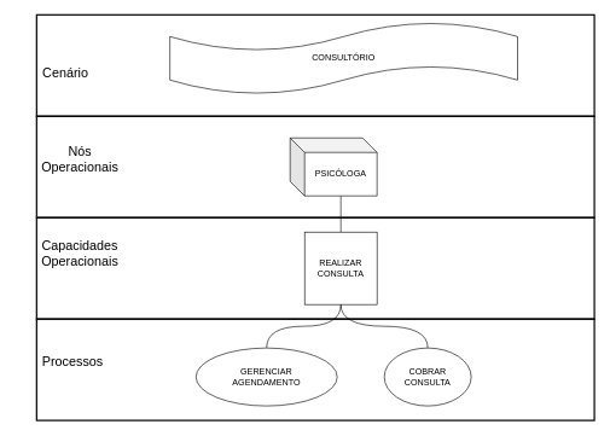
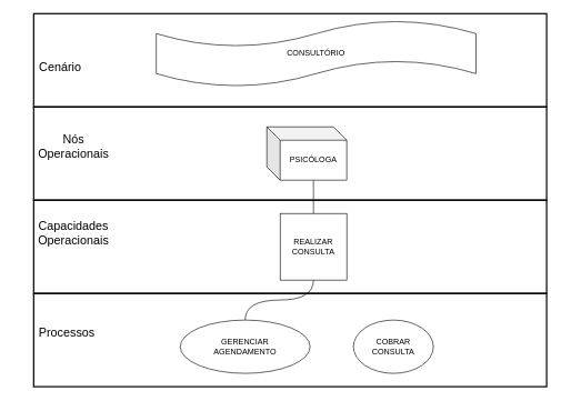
  <mxCell id="0" />
  <mxCell id="1" parent="0" />
  <mxCell id="2" value="" style="rounded=0;whiteSpace=wrap;html=1;strokeWidth=2;fillColor=none;" parent="1" vertex="1"><mxGeometry x="50" y="160" width="770" height="140" as="geometry" /></mxCell>
  <mxCell id="3" value="" style="rounded=0;whiteSpace=wrap;html=1;strokeWidth=2;fillColor=none;" parent="1" vertex="1"><mxGeometry x="50" y="440" width="770" height="140" as="geometry" /></mxCell>
  <mxCell id="4" value="" style="rounded=0;whiteSpace=wrap;html=1;strokeWidth=2;fillColor=none;" parent="1" vertex="1"><mxGeometry x="50" y="300" width="770" height="140" as="geometry" /></mxCell>
  <mxCell id="5" value="" style="rounded=0;whiteSpace=wrap;html=1;strokeWidth=2;fillColor=none;" parent="1" vertex="1"><mxGeometry x="50" y="20" width="770" height="140" as="geometry" /></mxCell>
  <mxCell id="6" style="edgeStyle=orthogonalEdgeStyle;curved=1;rounded=0;orthogonalLoop=1;jettySize=auto;html=1;exitX=0;exitY=0;exitDx=70;exitDy=80;exitPerimeter=0;entryX=0.5;entryY=0;entryDx=0;entryDy=0;endArrow=none;endFill=0;" parent="1" source="7" target="14" edge="1"><mxGeometry relative="1" as="geometry" /></mxCell>
  <mxCell id="7" value="PSICÓLOGA" style="shape=cube;whiteSpace=wrap;html=1;boundedLbl=1;backgroundOutline=1;darkOpacity=0.05;darkOpacity2=0.1;" parent="1" vertex="1"><mxGeometry x="400" y="190" width="120" height="80" as="geometry" /></mxCell>
  <mxCell id="8" value="CONSULTÓRIO" style="shape=tape;whiteSpace=wrap;html=1;" parent="1" vertex="1"><mxGeometry x="234" y="30" width="480" height="100" as="geometry" /></mxCell>
  <mxCell id="9" value="&lt;font style=&quot;vertical-align: inherit&quot;&gt;&lt;font style=&quot;vertical-align: inherit ; font-size: 18px&quot;&gt;Cenário&lt;/font&gt;&lt;/font&gt;" style="text;html=1;strokeColor=none;fillColor=none;align=center;verticalAlign=middle;whiteSpace=wrap;rounded=0;" parent="1" vertex="1"><mxGeometry x="70" y="90" width="40" height="20" as="geometry" /></mxCell>
  <mxCell id="10" value="&lt;font style=&quot;vertical-align: inherit&quot;&gt;&lt;font style=&quot;vertical-align: inherit&quot;&gt;&lt;font style=&quot;vertical-align: inherit&quot;&gt;&lt;font style=&quot;vertical-align: inherit ; font-size: 18px&quot;&gt;Nós Operacionais&lt;/font&gt;&lt;/font&gt;&lt;/font&gt;&lt;/font&gt;" style="text;html=1;strokeColor=none;fillColor=none;align=center;verticalAlign=middle;whiteSpace=wrap;rounded=0;" parent="1" vertex="1"><mxGeometry x="50" y="210" width="120" height="20" as="geometry" /></mxCell>
  <mxCell id="11" value="&lt;font style=&quot;vertical-align: inherit&quot;&gt;&lt;font style=&quot;vertical-align: inherit&quot;&gt;&lt;font style=&quot;vertical-align: inherit&quot;&gt;&lt;font style=&quot;vertical-align: inherit&quot;&gt;&lt;font style=&quot;vertical-align: inherit&quot;&gt;&lt;font style=&quot;vertical-align: inherit ; font-size: 18px&quot;&gt;Capacidades Operacionais&lt;/font&gt;&lt;/font&gt;&lt;/font&gt;&lt;/font&gt;&lt;/font&gt;&lt;/font&gt;" style="text;html=1;strokeColor=none;fillColor=none;align=center;verticalAlign=middle;whiteSpace=wrap;rounded=0;" parent="1" vertex="1"><mxGeometry x="30" y="340" width="160" height="20" as="geometry" /></mxCell>
  <mxCell id="12" style="edgeStyle=orthogonalEdgeStyle;rounded=0;orthogonalLoop=1;jettySize=auto;html=1;exitX=0.5;exitY=1;exitDx=0;exitDy=0;endArrow=none;endFill=0;curved=1;" parent="1" source="14" target="17" edge="1"><mxGeometry relative="1" as="geometry" /></mxCell>
- <mxCell id="13" style="edgeStyle=orthogonalEdgeStyle;curved=1;rounded=0;orthogonalLoop=1;jettySize=auto;html=1;exitX=0.5;exitY=1;exitDx=0;exitDy=0;entryX=0.5;entryY=0;entryDx=0;entryDy=0;endArrow=none;endFill=0;" parent="1" source="14" target="18" edge="1"><mxGeometry relative="1" as="geometry" /></mxCell>
  <mxCell id="14" value="&lt;font style=&quot;vertical-align: inherit&quot;&gt;&lt;font style=&quot;vertical-align: inherit&quot;&gt;REALIZAR CONSULTA&lt;/font&gt;&lt;/font&gt;" style="whiteSpace=wrap;html=1;aspect=fixed;" parent="1" vertex="1"><mxGeometry x="420" y="320" width="100" height="100" as="geometry" /></mxCell>
  <mxCell id="15" value="" style="curved=1;endArrow=none;html=1;entryX=0.758;entryY=0.997;entryDx=0;entryDy=0;entryPerimeter=0;exitX=0.5;exitY=0;exitDx=0;exitDy=0;strokeColor=none;endFill=0;" parent="1" source="14" target="7" edge="1"><mxGeometry width="50" height="50" relative="1" as="geometry"><mxPoint x="440" y="350" as="sourcePoint" /><mxPoint x="490" y="300" as="targetPoint" /><Array as="points"><mxPoint x="440" y="300" /></Array></mxGeometry></mxCell>
  <mxCell id="16" value="&lt;span style=&quot;font-size: 18px&quot;&gt;Processos&lt;/span&gt;" style="text;html=1;strokeColor=none;fillColor=none;align=center;verticalAlign=middle;whiteSpace=wrap;rounded=0;" parent="1" vertex="1"><mxGeometry x="20" y="490" width="160" height="20" as="geometry" /></mxCell>
  <mxCell id="17" value="&lt;div&gt;GERENCIAR&lt;/div&gt;&lt;div&gt;AGENDAMENTO&lt;br&gt;&lt;/div&gt;" style="ellipse;whiteSpace=wrap;html=1;" parent="1" vertex="1"><mxGeometry x="270" y="480" width="195" height="80" as="geometry" /></mxCell>
  <mxCell id="18" value="COBRAR CONSULTA" style="ellipse;whiteSpace=wrap;html=1;" parent="1" vertex="1"><mxGeometry x="530" y="480" width="120" height="80" as="geometry" /></mxCell>
